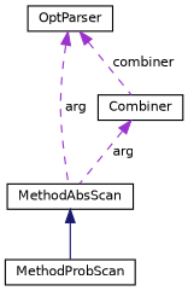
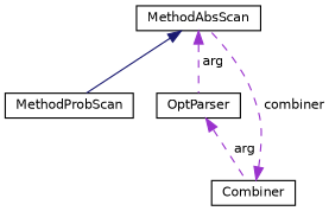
  digraph {
    node [color=black fillcolor=white fontname=Helvetica fontsize=10 shape=record style=filled]
    edge [color=darkorchid3 dir=back fontname=Helvetica fontsize=10 labelfontname=Helvetica labelfontsize=10 style=dashed]
    n1 [height=0.2 label=MethodAbsScan width=0.4]
    n2 [height=0.2 label=MethodProbScan width=0.4]
    n3 [height=0.2 label=OptParser width=0.4]
    n4 [height=0.2 label=Combiner width=0.4]
    n1 -> n2 [color=midnightblue style=solid]
-   n3 -> n1 [label=" arg"]
-   n3 -> n4 [label=" combiner"]
-   n4 -> n1 [label=" arg"]
+   n1 -> n3 [label=" arg"]
+   n3 -> n4 [label=" arg"]
+   n4 -> n1 [label=" combiner"]
  }
